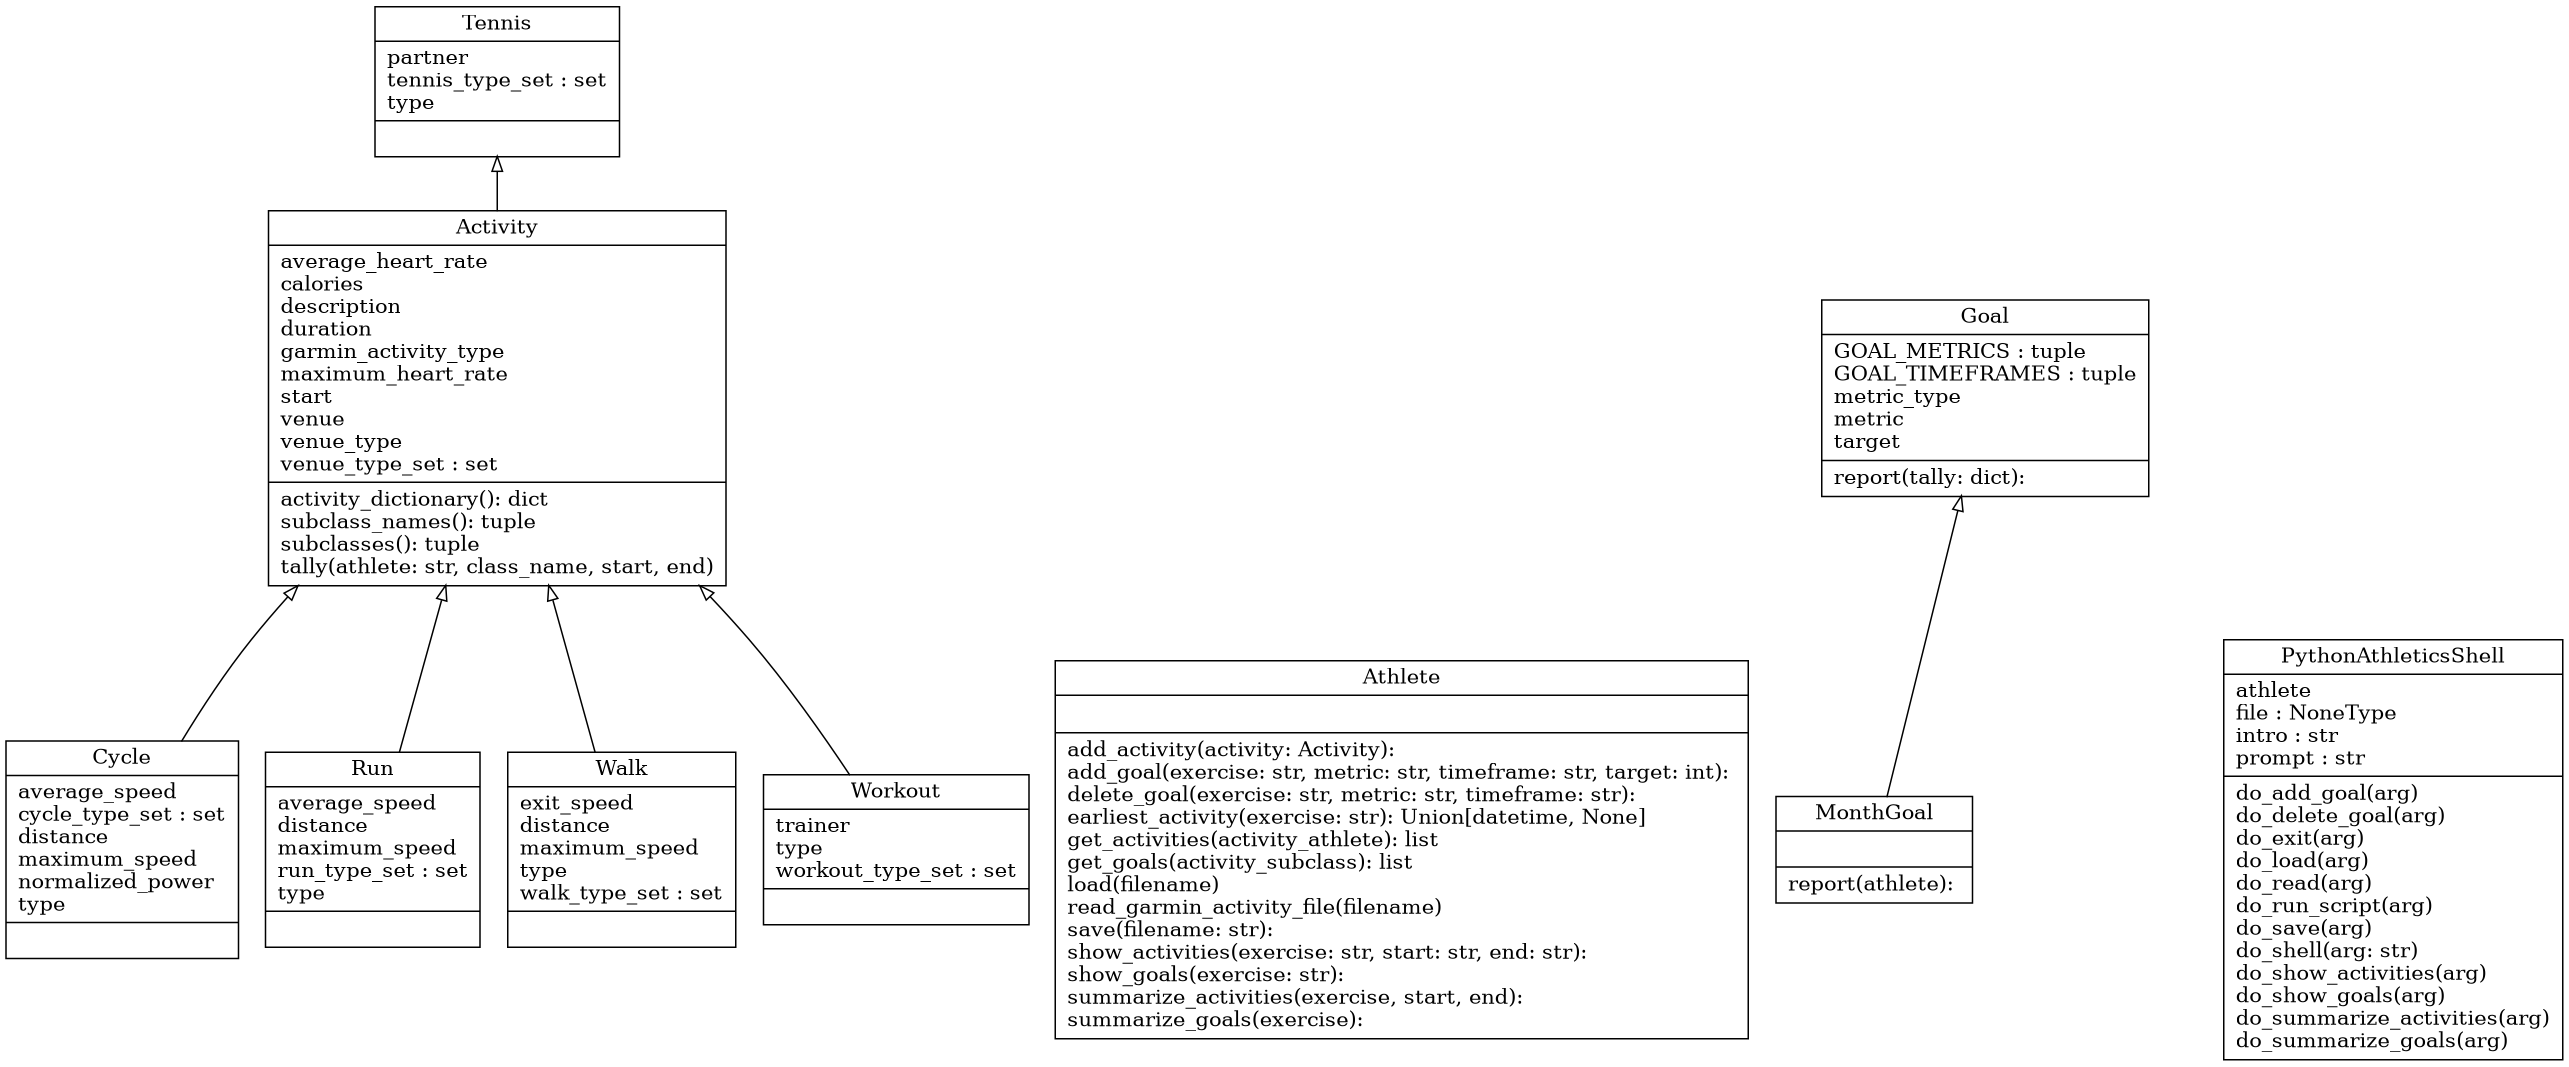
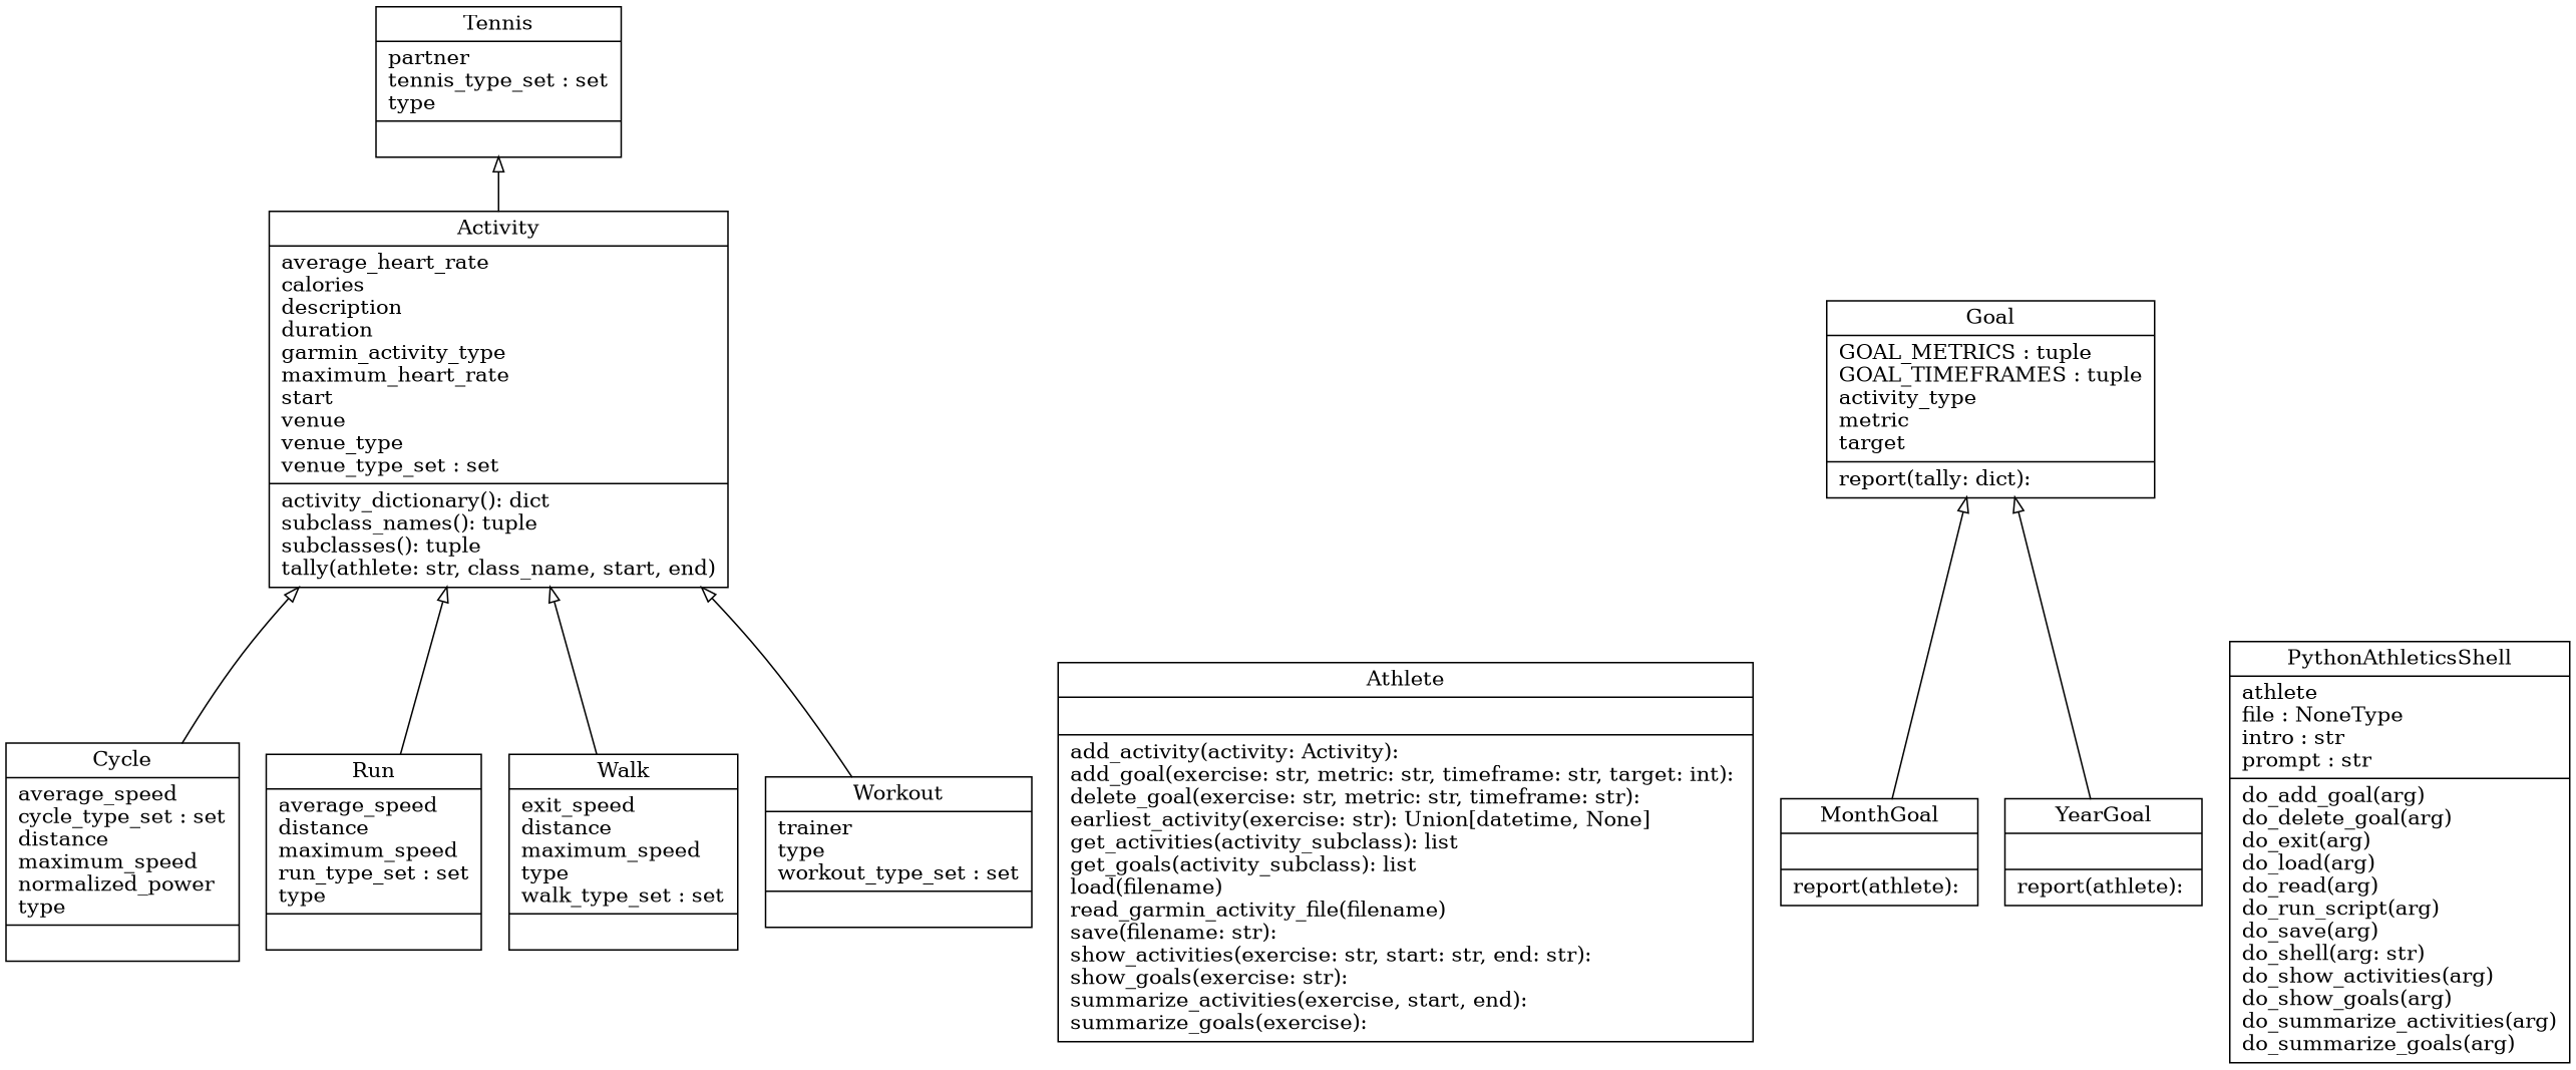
  digraph {
    rankdir=BT
    node [shape=record]
    edge [arrowhead=empty arrowtail=none]
    n1 [label="{Activity|average_heart_rate\lcalories\ldescription\lduration\lgarmin_activity_type\lmaximum_heart_rate\lstart\lvenue\lvenue_type\lvenue_type_set : set\l|activity_dictionary(): dict\lsubclass_names(): tuple\lsubclasses(): tuple\ltally(athlete: str, class_name, start, end)\l}"]
    n2 [label="{Tennis|partner\ltennis_type_set : set\ltype\l|}"]
-   n3 [label="{Athlete|\l|add_activity(activity: Activity): \ladd_goal(exercise: str, metric: str, timeframe: str, target: int): \ldelete_goal(exercise: str, metric: str, timeframe: str): \learliest_activity(exercise: str): Union[datetime, None]\lget_activities(activity_athlete): list\lget_goals(activity_subclass): list\lload(filename)\lread_garmin_activity_file(filename)\lsave(filename: str): \lshow_activities(exercise: str, start: str, end: str): \lshow_goals(exercise: str): \lsummarize_activities(exercise, start, end): \lsummarize_goals(exercise): \l}"]
-   n4 [label="{Goal|GOAL_METRICS : tuple\lGOAL_TIMEFRAMES : tuple\lmetric_type\lmetric\ltarget\l|report(tally: dict): \l}"]
+   n3 [label="{Athlete|\l|add_activity(activity: Activity): \ladd_goal(exercise: str, metric: str, timeframe: str, target: int): \ldelete_goal(exercise: str, metric: str, timeframe: str): \learliest_activity(exercise: str): Union[datetime, None]\lget_activities(activity_subclass): list\lget_goals(activity_subclass): list\lload(filename)\lread_garmin_activity_file(filename)\lsave(filename: str): \lshow_activities(exercise: str, start: str, end: str): \lshow_goals(exercise: str): \lsummarize_activities(exercise, start, end): \lsummarize_goals(exercise): \l}"]
+   n4 [label="{Goal|GOAL_METRICS : tuple\lGOAL_TIMEFRAMES : tuple\lactivity_type\lmetric\ltarget\l|report(tally: dict): \l}"]
    n5 [label="{Cycle|average_speed\lcycle_type_set : set\ldistance\lmaximum_speed\lnormalized_power\ltype\l|}"]
    n6 [label="{MonthGoal|\l|report(athlete): \l}"]
    n7 [label="{PythonAthleticsShell|athlete\lfile : NoneType\lintro : str\lprompt : str\l|do_add_goal(arg)\ldo_delete_goal(arg)\ldo_exit(arg)\ldo_load(arg)\ldo_read(arg)\ldo_run_script(arg)\ldo_save(arg)\ldo_shell(arg: str)\ldo_show_activities(arg)\ldo_show_goals(arg)\ldo_summarize_activities(arg)\ldo_summarize_goals(arg)\l}"]
    n8 [label="{Run|average_speed\ldistance\lmaximum_speed\lrun_type_set : set\ltype\l|}"]
    n9 [label="{Walk|exit_speed\ldistance\lmaximum_speed\ltype\lwalk_type_set : set\l|}"]
    n10 [label="{Workout|trainer\ltype\lworkout_type_set : set\l|}"]
+   n11 [label="{YearGoal|\l|report(athlete): \l}"]
    n1 -> n2
    n5 -> n1
    n6 -> n4
    n8 -> n1
    n9 -> n1
    n10 -> n1
+   n11 -> n4
  }
